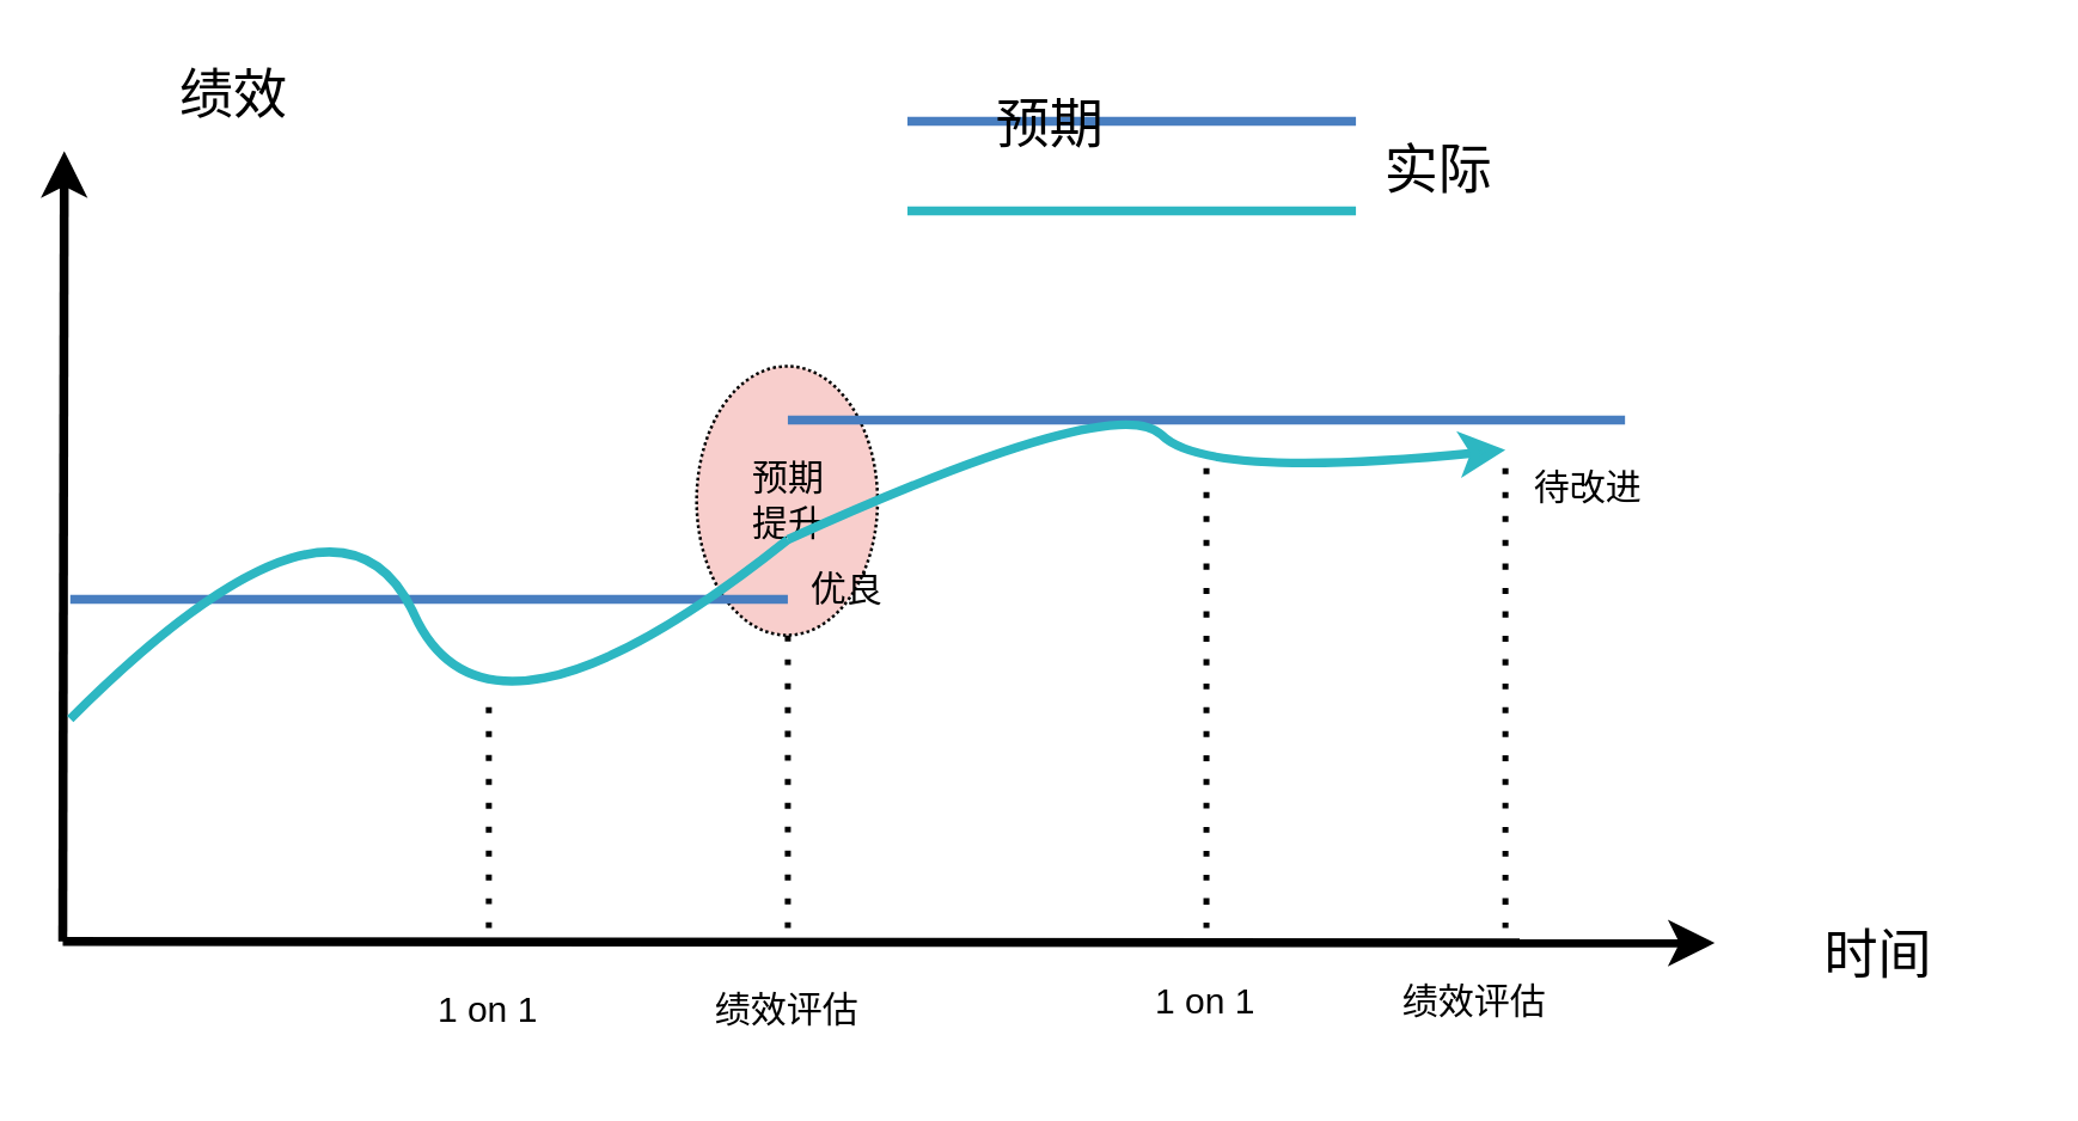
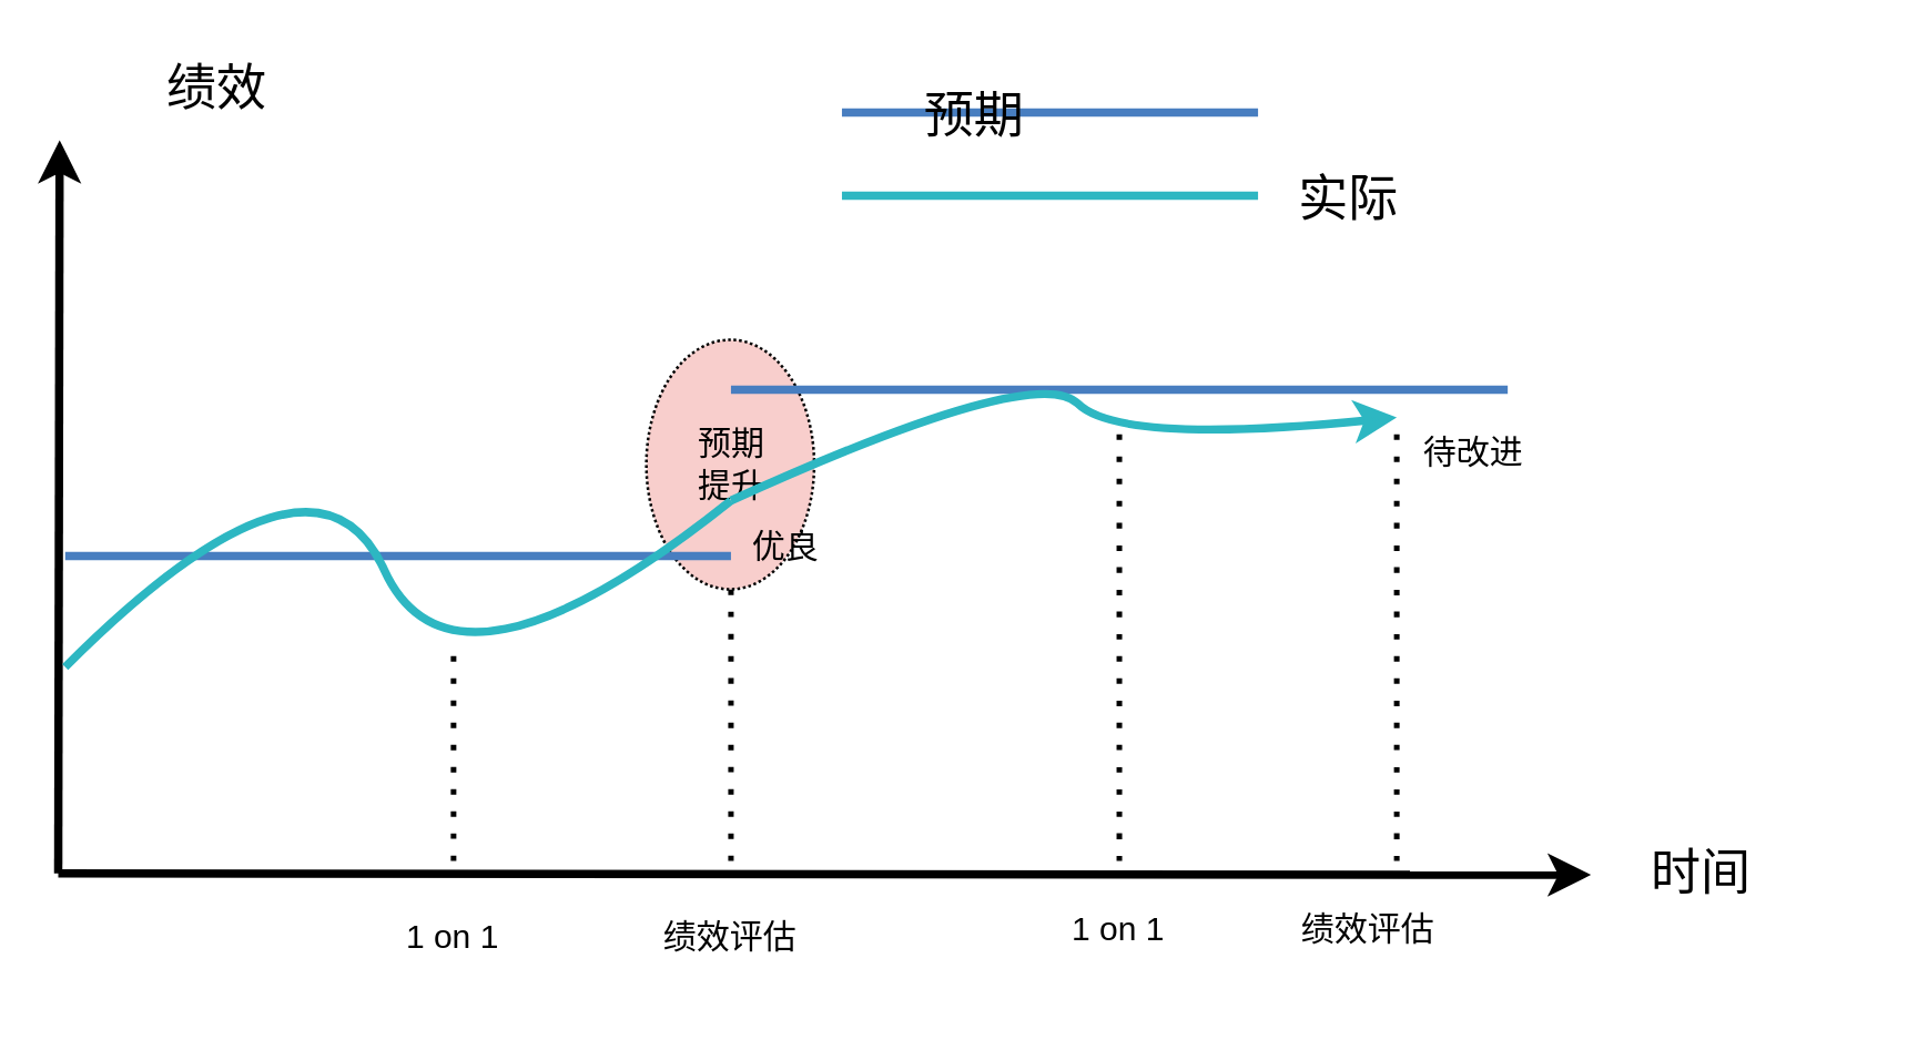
  <mxCell id="0" />
  <mxCell id="1" parent="0" />
  <mxCell id="2" value="预期&lt;br&gt;提升" style="ellipse;whiteSpace=wrap;html=1;dashed=1;dashPattern=1 1;fillColor=#f8cecc;" vertex="1" parent="1"><mxGeometry x="232.5" y="122" width="60.5" height="90" as="geometry" /></mxCell>
  <mxCell id="3" value="" style="edgeStyle=none;html=1;fontColor=#000000;strokeWidth=3;strokeColor=#000000;" parent="1" edge="1"><mxGeometry width="100" height="100" relative="1" as="geometry"><mxPoint x="20.5" y="314.5" as="sourcePoint" /><mxPoint x="21" y="50" as="targetPoint" /></mxGeometry></mxCell>
  <mxCell id="4" value="" style="edgeStyle=none;html=1;fontColor=#000000;strokeWidth=3;strokeColor=#000000;" parent="1" edge="1"><mxGeometry width="100" height="100" relative="1" as="geometry"><mxPoint x="20.5" y="314.5" as="sourcePoint" /><mxPoint x="573" y="315" as="targetPoint" /></mxGeometry></mxCell>
- <mxCell id="5" value="时间" style="text;spacingTop=-5;html=1;fontSize=18;fontStyle=0;points=[];strokeColor=none;" parent="1" vertex="1"><mxGeometry x="608" y="307.5" width="80" height="20" as="geometry" /></mxCell>
+ <mxCell id="5" value="时间" style="text;spacingTop=-5;html=1;fontSize=18;fontStyle=0;points=[];strokeColor=none;" parent="1" vertex="1"><mxGeometry x="593" y="302.5" width="80" height="20" as="geometry" /></mxCell>
  <mxCell id="6" value="绩效" style="text;spacingTop=-5;html=1;fontSize=18;fontStyle=0;points=[]" parent="1" vertex="1"><mxGeometry x="58" y="20" width="80" height="20" as="geometry" /></mxCell>
  <mxCell id="7" value="" style="endArrow=none;html=1;rounded=0;curved=1;strokeWidth=3;strokeColor=#487EC0;" edge="1" parent="1"><mxGeometry width="50" height="50" relative="1" as="geometry"><mxPoint x="23" y="200" as="sourcePoint" /><mxPoint x="263" y="200" as="targetPoint" /></mxGeometry></mxCell>
  <mxCell id="8" value="" style="endArrow=none;html=1;rounded=0;curved=1;strokeWidth=3;strokeColor=#487EC0;" edge="1" parent="1"><mxGeometry width="50" height="50" relative="1" as="geometry"><mxPoint x="263" y="140" as="sourcePoint" /><mxPoint x="543" y="140" as="targetPoint" /></mxGeometry></mxCell>
  <mxCell id="9" value="" style="endArrow=none;html=1;curved=1;endFill=0;strokeWidth=3;strokeColor=#2DB7C2;" edge="1" parent="1"><mxGeometry width="50" height="50" relative="1" as="geometry"><mxPoint x="23" y="240" as="sourcePoint" /><mxPoint x="263" y="180" as="targetPoint" /><Array as="points"><mxPoint x="113" y="150" /><mxPoint x="163" y="260" /></Array></mxGeometry></mxCell>
  <mxCell id="10" value="" style="endArrow=none;dashed=1;html=1;dashPattern=1 3;strokeWidth=2;rounded=0;curved=1;" edge="1" parent="1"><mxGeometry width="50" height="50" relative="1" as="geometry"><mxPoint x="163" y="310" as="sourcePoint" /><mxPoint x="163" y="230" as="targetPoint" /></mxGeometry></mxCell>
  <mxCell id="11" value="1 on 1" style="text;html=1;strokeColor=none;fillColor=none;align=center;verticalAlign=middle;whiteSpace=wrap;rounded=0;" vertex="1" parent="1"><mxGeometry x="133" y="322.5" width="60" height="30" as="geometry" /></mxCell>
  <mxCell id="12" value="" style="endArrow=none;dashed=1;html=1;dashPattern=1 3;strokeWidth=2;rounded=0;curved=1;" edge="1" parent="1"><mxGeometry width="50" height="50" relative="1" as="geometry"><mxPoint x="263" y="310" as="sourcePoint" /><mxPoint x="263" y="210" as="targetPoint" /></mxGeometry></mxCell>
  <mxCell id="13" value="绩效评估" style="text;html=1;strokeColor=none;fillColor=none;align=center;verticalAlign=middle;whiteSpace=wrap;rounded=0;" vertex="1" parent="1"><mxGeometry x="233" y="322.5" width="60" height="30" as="geometry" /></mxCell>
  <mxCell id="14" value="" style="curved=1;endArrow=classic;html=1;rounded=0;strokeWidth=3;strokeColor=#2DB7C2;" edge="1" parent="1"><mxGeometry width="50" height="50" relative="1" as="geometry"><mxPoint x="263" y="180" as="sourcePoint" /><mxPoint x="503" y="150" as="targetPoint" /><Array as="points"><mxPoint x="373" y="130" /><mxPoint x="403" y="160" /></Array></mxGeometry></mxCell>
  <mxCell id="15" value="" style="endArrow=none;dashed=1;html=1;dashPattern=1 3;strokeWidth=2;rounded=0;curved=1;" edge="1" parent="1"><mxGeometry width="50" height="50" relative="1" as="geometry"><mxPoint x="503" y="310" as="sourcePoint" /><mxPoint x="503" y="150" as="targetPoint" /></mxGeometry></mxCell>
  <mxCell id="16" value="绩效评估" style="text;html=1;strokeColor=none;fillColor=none;align=center;verticalAlign=middle;whiteSpace=wrap;rounded=0;" vertex="1" parent="1"><mxGeometry x="463" y="320" width="60" height="30" as="geometry" /></mxCell>
  <mxCell id="17" value="" style="endArrow=none;dashed=1;html=1;dashPattern=1 3;strokeWidth=2;rounded=0;curved=1;" edge="1" parent="1"><mxGeometry width="50" height="50" relative="1" as="geometry"><mxPoint x="403" y="310" as="sourcePoint" /><mxPoint x="403" y="150" as="targetPoint" /></mxGeometry></mxCell>
  <mxCell id="18" value="1 on 1" style="text;html=1;strokeColor=none;fillColor=none;align=center;verticalAlign=middle;whiteSpace=wrap;rounded=0;" vertex="1" parent="1"><mxGeometry x="373" y="320" width="60" height="30" as="geometry" /></mxCell>
  <mxCell id="19" value="" style="endArrow=none;html=1;rounded=0;curved=1;strokeWidth=3;strokeColor=#487EC0;" edge="1" parent="1"><mxGeometry width="50" height="50" relative="1" as="geometry"><mxPoint x="303" y="40" as="sourcePoint" /><mxPoint x="453" y="40" as="targetPoint" /></mxGeometry></mxCell>
  <mxCell id="20" value="" style="endArrow=none;html=1;endFill=0;strokeWidth=3;strokeColor=#2DB7C2;rounded=0;" edge="1" parent="1"><mxGeometry width="50" height="50" relative="1" as="geometry"><mxPoint x="303" y="70" as="sourcePoint" /><mxPoint x="453" y="70" as="targetPoint" /><Array as="points"><mxPoint x="403" y="70" /></Array></mxGeometry></mxCell>
  <mxCell id="21" value="预期" style="text;spacingTop=-5;html=1;fontSize=18;fontStyle=0;points=[];strokeColor=none;" vertex="1" parent="1"><mxGeometry x="331" y="30" width="80" height="20" as="geometry" /></mxCell>
- <mxCell id="22" value="实际" style="text;spacingTop=-5;html=1;fontSize=18;fontStyle=0;points=[];strokeColor=none;" vertex="1" parent="1"><mxGeometry x="461" y="45" width="80" height="20" as="geometry" /></mxCell>
+ <mxCell id="22" value="实际" style="text;spacingTop=-5;html=1;fontSize=18;fontStyle=0;points=[];strokeColor=none;" vertex="1" parent="1"><mxGeometry x="466" y="60" width="80" height="20" as="geometry" /></mxCell>
  <mxCell id="23" value="优良" style="text;html=1;strokeColor=none;fillColor=none;align=center;verticalAlign=middle;whiteSpace=wrap;rounded=0;" vertex="1" parent="1"><mxGeometry x="253" y="182" width="60" height="30" as="geometry" /></mxCell>
  <mxCell id="24" value="待改进" style="text;html=1;strokeColor=none;fillColor=none;align=center;verticalAlign=middle;whiteSpace=wrap;rounded=0;" vertex="1" parent="1"><mxGeometry x="501" y="148" width="60" height="30" as="geometry" /></mxCell>
